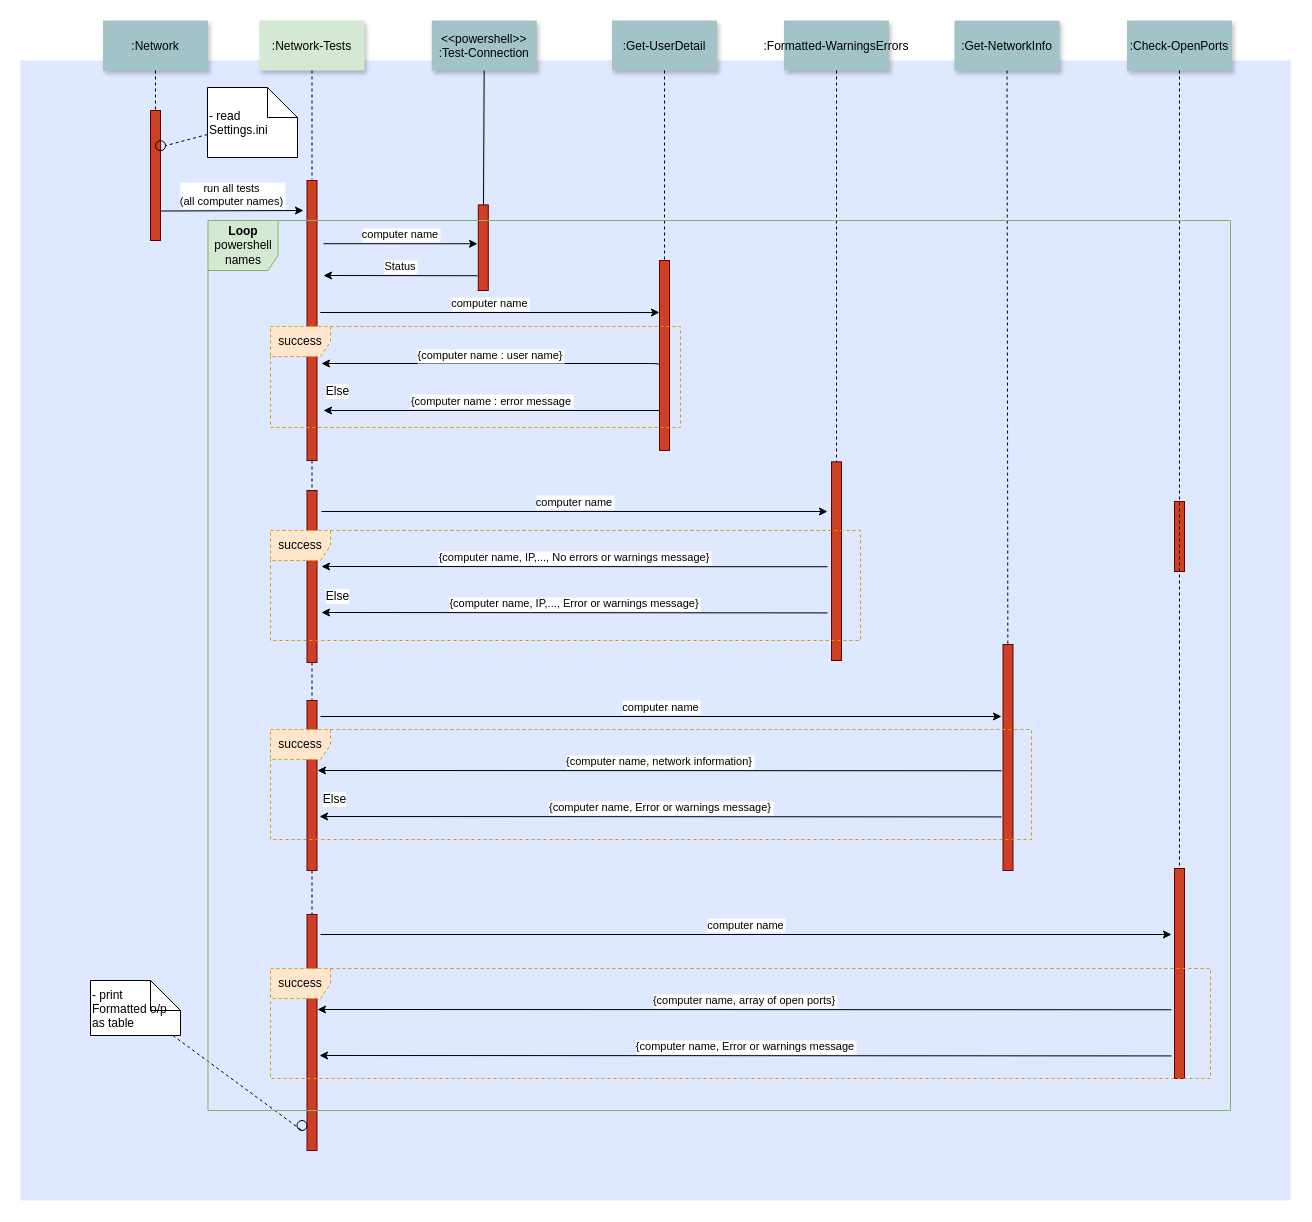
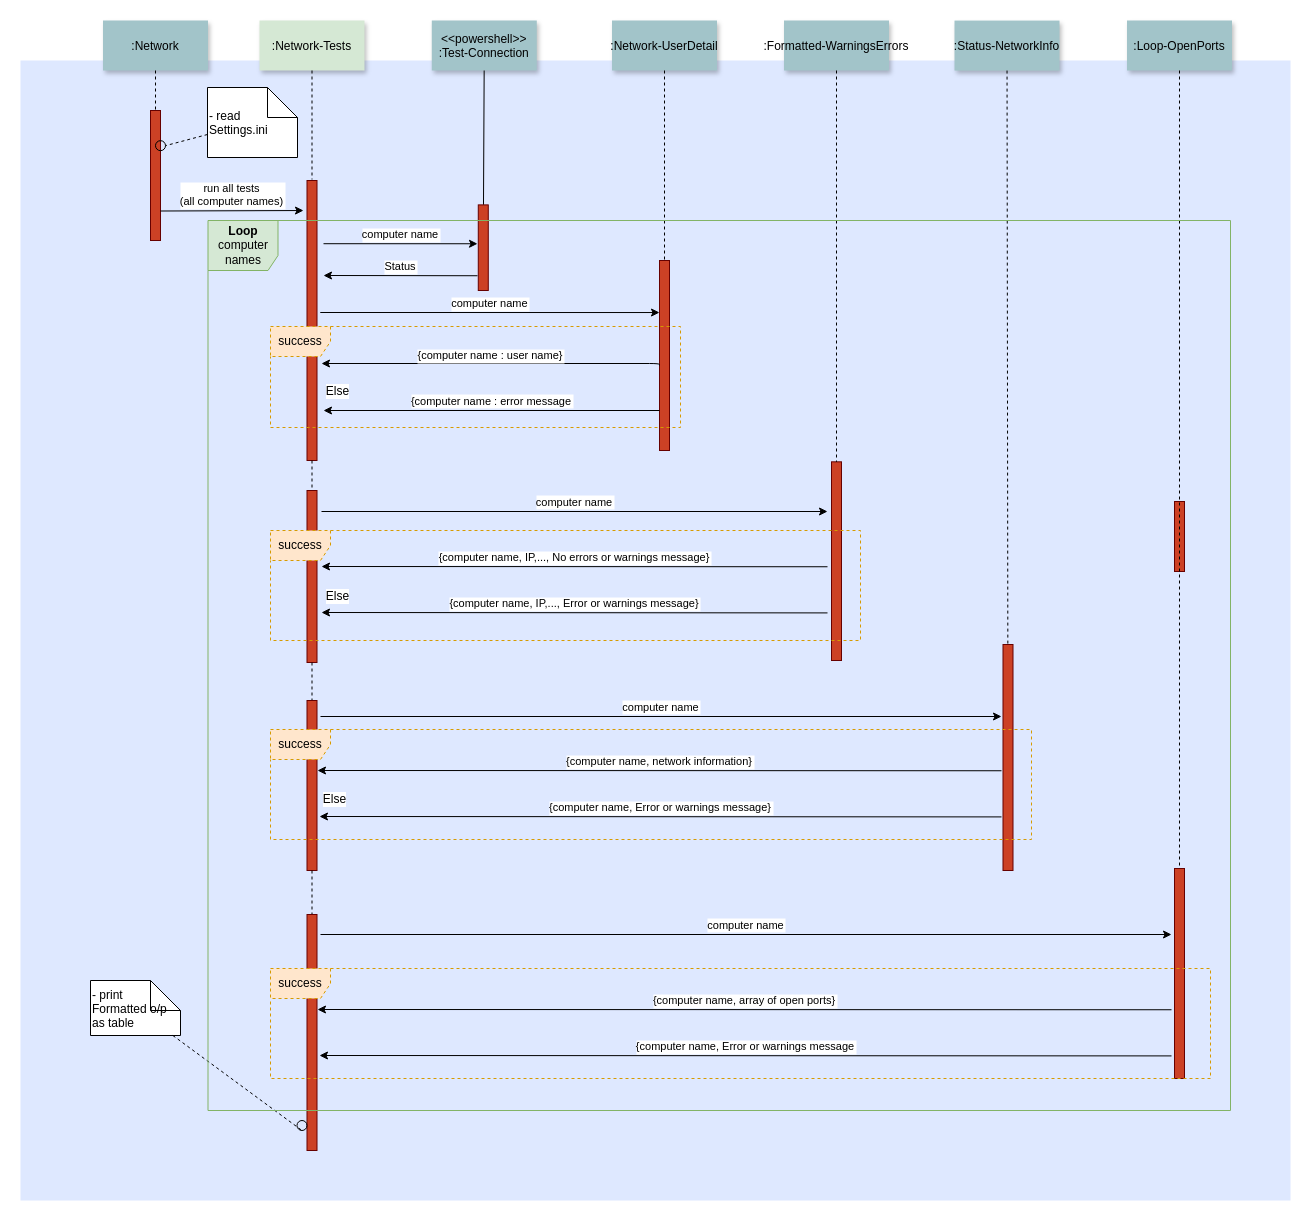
  <mxCell id="0" />
  <mxCell id="1" parent="0" />
  <mxCell id="2" value="" style="fillColor=#DEE8FF;strokeColor=none" parent="1" vertex="1"><mxGeometry x="20" y="60" width="1270" height="1140" as="geometry" /></mxCell>
  <mxCell id="3" value="" style="fillColor=#CC4125;strokeColor=#660000" parent="1" vertex="1"><mxGeometry x="150" y="110" width="10" height="130" as="geometry" /></mxCell>
  <mxCell id="4" value=":Network" style="shadow=1;fillColor=#A2C4C9;strokeColor=none" parent="1" vertex="1"><mxGeometry x="102.5" y="20" width="105" height="50" as="geometry" /></mxCell>
  <mxCell id="5" value=":Network-Tests" style="shadow=1;fillColor=#d5e8d4;strokeColor=none;" parent="1" vertex="1"><mxGeometry x="259" y="20" width="105" height="50" as="geometry" /></mxCell>
  <mxCell id="6" value="" style="edgeStyle=none;endArrow=none;dashed=1;endSize=9;startSize=10;targetPerimeterSpacing=1;" parent="1" source="5" target="28" edge="1"><mxGeometry x="272.335" y="165" width="100" height="100" as="geometry"><mxPoint x="297.259" y="70" as="sourcePoint" /><mxPoint x="297.576" y="125" as="targetPoint" /></mxGeometry></mxCell>
  <mxCell id="7" value="run all tests &#10;(all computer names)" style="edgeStyle=none;verticalLabelPosition=top;verticalAlign=bottom;exitX=1;exitY=0.75;exitDx=0;exitDy=0;entryX=-0.15;entryY=0.338;entryDx=0;entryDy=0;entryPerimeter=0;" parent="1" edge="1"><mxGeometry x="220" y="149" width="100" height="100" as="geometry"><mxPoint x="160" y="210.5" as="sourcePoint" /><mxPoint x="303" y="210.04" as="targetPoint" /></mxGeometry></mxCell>
  <mxCell id="8" value="computer name" style="edgeStyle=none;verticalLabelPosition=top;verticalAlign=bottom;entryX=-0.278;entryY=0.322;entryDx=0;entryDy=0;entryPerimeter=0;" parent="1" edge="1"><mxGeometry x="430.455" y="195.916" width="100" height="100" as="geometry"><mxPoint x="323" y="243.206" as="sourcePoint" /><mxPoint x="477" y="243.254" as="targetPoint" /></mxGeometry></mxCell>
  <mxCell id="9" value="&lt;&lt;powershell&gt;&gt;&#10;:Test-Connection" style="shadow=1;fillColor=#A2C4C9;strokeColor=none" parent="1" vertex="1"><mxGeometry x="431.284" y="20" width="105" height="50" as="geometry" /></mxCell>
  <mxCell id="10" value="" style="edgeStyle=none;endArrow=none" parent="1" source="9" target="11" edge="1"><mxGeometry x="437.043" y="270" width="100" height="100" as="geometry"><mxPoint x="464.543" y="180" as="sourcePoint" /><mxPoint x="464.543" y="200" as="targetPoint" /></mxGeometry></mxCell>
  <mxCell id="11" value="" style="fillColor=#CC4125;strokeColor=#660000;points=[[0,0,0,0,0],[0,0.25,0,0,0],[0,0.5,0,0,0],[0,0.81,0,-1,0],[0,1,0,0,0],[0.2,1,0,0,0],[0.3,0,0,0,0],[0.5,0,0,0,0],[0.5,1,0,0,0],[0.7,1,0,0,0],[0.8,0,0,0,0],[0.9,0.81,0,0,0],[1,0,0,0,0],[1,0.25,0,0,0],[1,0.5,0,0,0],[1,1,0,0,0]];" parent="1" vertex="1"><mxGeometry x="477.78" y="204.39" width="10" height="85.61" as="geometry" /></mxCell>
  <mxCell id="12" value="" style="fillColor=#CC4125;strokeColor=#660000" parent="1" vertex="1"><mxGeometry x="659" y="260" width="10" height="190" as="geometry" /></mxCell>
- <mxCell id="13" value=":Get-UserDetail" style="shadow=1;fillColor=#A2C4C9;strokeColor=none" parent="1" vertex="1"><mxGeometry x="611.5" y="20" width="105" height="50" as="geometry" /></mxCell>
+ <mxCell id="13" value=":Network-UserDetail" style="shadow=1;fillColor=#A2C4C9;strokeColor=none" parent="1" vertex="1"><mxGeometry x="611.5" y="20" width="105" height="50" as="geometry" /></mxCell>
  <mxCell id="14" value="" style="edgeStyle=none;endArrow=none;dashed=1" parent="1" source="13" target="12" edge="1"><mxGeometry x="614.488" y="175.0" width="100" height="100" as="geometry"><mxPoint x="624.653" y="70" as="sourcePoint" /><mxPoint x="624.653" y="220" as="targetPoint" /></mxGeometry></mxCell>
  <mxCell id="15" value=":Formatted-WarningsErrors" style="shadow=1;fillColor=#A2C4C9;strokeColor=none" parent="1" vertex="1"><mxGeometry x="783.5" y="20" width="105" height="50" as="geometry" /></mxCell>
  <mxCell id="16" value="" style="edgeStyle=elbowEdgeStyle;elbow=horizontal;endArrow=none;dashed=1" parent="1" source="4" target="3" edge="1"><mxGeometry x="230.0" y="310" width="100" height="100" as="geometry"><mxPoint x="180" y="370" as="sourcePoint" /><mxPoint x="280" y="270" as="targetPoint" /></mxGeometry></mxCell>
  <mxCell id="17" value="" style="fillColor=#CC4125;strokeColor=#660000" parent="1" vertex="1"><mxGeometry x="831" y="461.33" width="10" height="198.67" as="geometry" /></mxCell>
  <mxCell id="18" value="" style="edgeStyle=none;endArrow=none;dashed=1" parent="1" source="15" target="17" edge="1"><mxGeometry x="956.571" y="205" width="100" height="100" as="geometry"><mxPoint x="981.736" y="110" as="sourcePoint" /><mxPoint x="981.736" y="289.394" as="targetPoint" /></mxGeometry></mxCell>
- <mxCell id="19" value=":Get-NetworkInfo" style="shadow=1;fillColor=#A2C4C9;strokeColor=none" parent="1" vertex="1"><mxGeometry x="954" y="20.083" width="105" height="50" as="geometry" /></mxCell>
+ <mxCell id="19" value=":Status-NetworkInfo" style="shadow=1;fillColor=#A2C4C9;strokeColor=none" parent="1" vertex="1"><mxGeometry x="954" y="20.083" width="105" height="50" as="geometry" /></mxCell>
  <mxCell id="20" value="" style="edgeStyle=none;endArrow=none;dashed=1" parent="1" source="19" target="21" edge="1"><mxGeometry x="1204.071" y="380.087" width="100" height="100" as="geometry"><mxPoint x="1229.236" y="285.087" as="sourcePoint" /><mxPoint x="1300" y="405.087" as="targetPoint" /></mxGeometry></mxCell>
  <mxCell id="21" value="" style="fillColor=#CC4125;strokeColor=#660000" parent="1" vertex="1"><mxGeometry x="1002.5" y="644" width="10" height="226" as="geometry" /></mxCell>
  <mxCell id="22" value="" style="fillColor=#CC4125;strokeColor=#660000" parent="1" vertex="1"><mxGeometry x="1174" y="501" width="10" height="70" as="geometry" /></mxCell>
- <mxCell id="23" value=":Check-OpenPorts" style="shadow=1;fillColor=#A2C4C9;strokeColor=none" parent="1" vertex="1"><mxGeometry x="1126.5" y="20" width="105" height="50" as="geometry" /></mxCell>
+ <mxCell id="23" value=":Loop-OpenPorts" style="shadow=1;fillColor=#A2C4C9;strokeColor=none" parent="1" vertex="1"><mxGeometry x="1126.5" y="20" width="105" height="50" as="geometry" /></mxCell>
  <mxCell id="24" value="" style="edgeStyle=none;endArrow=none;dashed=1;entryX=0.5;entryY=0;entryDx=0;entryDy=0;" parent="1" source="23" target="41" edge="1"><mxGeometry x="1174.071" y="210" width="100" height="100" as="geometry"><mxPoint x="1172.5" y="75" as="sourcePoint" /><mxPoint x="1172.5" y="405" as="targetPoint" /></mxGeometry></mxCell>
  <mxCell id="25" value=" - read&#10;Settings.ini" style="shape=note;align=left" parent="1" vertex="1"><mxGeometry x="207" y="87" width="90" height="70" as="geometry" /></mxCell>
  <mxCell id="26" value="" style="edgeStyle=none;endArrow=none;dashed=1;entryX=1;entryY=0.5;entryDx=0;entryDy=0;" parent="1" source="25" target="27" edge="1"><mxGeometry x="1040" y="190" width="100" height="100" as="geometry"><mxPoint x="789.973" y="259.145" as="sourcePoint" /><mxPoint x="771.212" y="276.044" as="targetPoint" /></mxGeometry></mxCell>
  <mxCell id="27" value="" style="ellipse;fillColor=none" parent="1" vertex="1"><mxGeometry x="155" y="140.174" width="10.0" height="10" as="geometry" /></mxCell>
  <mxCell id="28" value="" style="fillColor=#CC4125;strokeColor=#660000" parent="1" vertex="1"><mxGeometry x="306.5" y="180" width="10" height="280" as="geometry" /></mxCell>
  <mxCell id="29" value="" style="edgeStyle=none;endArrow=none;dashed=1;endSize=9;startSize=10;targetPerimeterSpacing=1;entryX=0.5;entryY=0;entryDx=0;entryDy=0;entryPerimeter=0;exitX=0.5;exitY=1;exitDx=0;exitDy=0;" parent="1" source="28" target="30" edge="1"><mxGeometry x="244.745" y="577" width="100" height="100" as="geometry"><mxPoint x="312" y="482" as="sourcePoint" /><mxPoint x="311" y="520" as="targetPoint" /></mxGeometry></mxCell>
  <mxCell id="30" value="" style="fillColor=#CC4125;strokeColor=#660000;points=[[0,0,0,0,0],[0,0.25,0,0,0],[0,0.5,0,0,0],[0,0.81,0,-1,0],[0,1,0,0,0],[0.2,1,0,0,0],[0.3,0,0,0,0],[0.5,0,0,0,0],[0.5,1,0,0,0],[0.7,1,0,0,0],[0.8,0,0,0,0],[0.9,0.81,0,0,0],[1,0,0,0,0],[1,0.25,0,0,0],[1,0.5,0,0,0],[1,1,0,0,0]];" parent="1" vertex="1"><mxGeometry x="306.5" y="490" width="10" height="172" as="geometry" /></mxCell>
  <mxCell id="31" value="success" style="shape=umlFrame;whiteSpace=wrap;html=1;dashed=1;fillColor=#ffe6cc;strokeColor=#d79b00;" parent="1" vertex="1"><mxGeometry x="270" y="530" width="590" height="110" as="geometry" /></mxCell>
  <mxCell id="32" value="computer name" style="edgeStyle=elbowEdgeStyle;elbow=vertical;verticalLabelPosition=top;verticalAlign=bottom" parent="1" edge="1"><mxGeometry x="461.5" y="338.97" width="100" height="100" as="geometry"><mxPoint x="321" y="510.999" as="sourcePoint" /><mxPoint x="827" y="510.999" as="targetPoint" /><Array as="points" /></mxGeometry></mxCell>
  <mxCell id="33" value="{computer name, IP,..., No errors or warnings message}" style="edgeStyle=elbowEdgeStyle;elbow=vertical;verticalLabelPosition=bottom;verticalAlign=bottom;" parent="1" edge="1"><mxGeometry x="714.5" y="395.76" width="100" height="100" as="geometry"><mxPoint x="827" y="566.26" as="sourcePoint" /><mxPoint x="321" y="566.26" as="targetPoint" /><Array as="points" /></mxGeometry></mxCell>
  <mxCell id="34" value="{computer name, IP,..., Error or warnings message}" style="edgeStyle=elbowEdgeStyle;elbow=vertical;verticalLabelPosition=bottom;verticalAlign=bottom;" parent="1" edge="1"><mxGeometry x="712" y="441.91" width="100" height="100" as="geometry"><mxPoint x="827" y="612.41" as="sourcePoint" /><mxPoint x="321" y="612.41" as="targetPoint" /><Array as="points" /></mxGeometry></mxCell>
  <mxCell id="35" value="Status" style="edgeStyle=elbowEdgeStyle;elbow=vertical;verticalLabelPosition=top;verticalAlign=bottom" parent="1" edge="1"><mxGeometry x="434.5" y="103.21" width="100" height="100" as="geometry"><mxPoint x="477" y="275.239" as="sourcePoint" /><mxPoint x="323" y="275" as="targetPoint" /><Array as="points" /></mxGeometry></mxCell>
  <mxCell id="36" value="computer name" style="edgeStyle=none;verticalLabelPosition=top;verticalAlign=bottom;entryX=-0.278;entryY=0.322;entryDx=0;entryDy=0;entryPerimeter=0;" parent="1" edge="1"><mxGeometry x="427.235" y="264.706" width="100" height="100" as="geometry"><mxPoint x="319.78" y="311.996" as="sourcePoint" /><mxPoint x="659" y="312.044" as="targetPoint" /></mxGeometry></mxCell>
  <mxCell id="37" value="{computer name : user name}" style="edgeStyle=elbowEdgeStyle;elbow=vertical;verticalLabelPosition=bottom;verticalAlign=bottom;" parent="1" edge="1"><mxGeometry x="568" y="317" width="100" height="100" as="geometry"><mxPoint x="659" y="365" as="sourcePoint" /><mxPoint x="321" y="363" as="targetPoint" /><Array as="points"><mxPoint x="560" y="363" /></Array></mxGeometry></mxCell>
  <mxCell id="38" value="{computer name : error message" style="edgeStyle=elbowEdgeStyle;elbow=vertical;verticalLabelPosition=bottom;verticalAlign=bottom;" parent="1" edge="1"><mxGeometry x="560" y="382" width="100" height="100" as="geometry"><mxPoint x="659" y="410" as="sourcePoint" /><mxPoint x="323" y="409.588" as="targetPoint" /><Array as="points" /></mxGeometry></mxCell>
  <mxCell id="39" value="Else" style="text;strokeColor=none;fillColor=none;html=1;fontSize=12;fontStyle=0;verticalAlign=middle;align=center;labelBackgroundColor=default;" parent="1" vertex="1"><mxGeometry x="306.5" y="381" width="60" height="20" as="geometry" /></mxCell>
  <mxCell id="40" value="success" style="shape=umlFrame;whiteSpace=wrap;html=1;dashed=1;fillColor=#ffe6cc;strokeColor=#d79b00;" parent="1" vertex="1"><mxGeometry x="270" y="326" width="410" height="101" as="geometry" /></mxCell>
  <mxCell id="41" value="" style="fillColor=#CC4125;strokeColor=#660000" parent="1" vertex="1"><mxGeometry x="1174" y="868" width="10" height="210" as="geometry" /></mxCell>
  <mxCell id="42" value="" style="edgeStyle=none;endArrow=none;dashed=1;endSize=9;startSize=10;targetPerimeterSpacing=1;entryX=0.5;entryY=0;entryDx=0;entryDy=0;entryPerimeter=0;exitX=0.5;exitY=1;exitDx=0;exitDy=0;exitPerimeter=0;" parent="1" source="30" target="43" edge="1"><mxGeometry x="244.745" y="787" width="100" height="100" as="geometry"><mxPoint x="311.5" y="670" as="sourcePoint" /><mxPoint x="311" y="730" as="targetPoint" /></mxGeometry></mxCell>
  <mxCell id="43" value="" style="fillColor=#CC4125;strokeColor=#660000;points=[[0,0,0,0,0],[0,0.25,0,0,0],[0,0.5,0,0,0],[0,0.81,0,-1,0],[0,1,0,0,0],[0.2,1,0,0,0],[0.3,0,0,0,0],[0.5,0,0,0,0],[0.5,1,0,0,0],[0.7,1,0,0,0],[0.8,0,0,0,0],[0.9,0.81,0,0,0],[1,0,0,0,0],[1,0.25,0,0,0],[1,0.5,0,0,0],[1,1,0,0,0]];" parent="1" vertex="1"><mxGeometry x="306.5" y="700" width="10" height="170" as="geometry" /></mxCell>
  <mxCell id="44" value="computer name" style="edgeStyle=elbowEdgeStyle;elbow=vertical;verticalLabelPosition=top;verticalAlign=bottom" parent="1" edge="1"><mxGeometry x="460.5" y="543.97" width="100" height="100" as="geometry"><mxPoint x="320" y="715.999" as="sourcePoint" /><mxPoint x="1001" y="715.999" as="targetPoint" /><Array as="points" /></mxGeometry></mxCell>
  <mxCell id="45" value="success" style="shape=umlFrame;whiteSpace=wrap;html=1;dashed=1;fillColor=#ffe6cc;strokeColor=#d79b00;" parent="1" vertex="1"><mxGeometry x="270" y="729" width="761" height="110" as="geometry" /></mxCell>
  <mxCell id="46" value="{computer name, Error or warnings message}" style="edgeStyle=elbowEdgeStyle;elbow=vertical;verticalLabelPosition=bottom;verticalAlign=bottom;" parent="1" edge="1"><mxGeometry x="701" y="645.91" width="100" height="100" as="geometry"><mxPoint x="1001" y="816.41" as="sourcePoint" /><mxPoint x="319" y="816.41" as="targetPoint" /><Array as="points" /></mxGeometry></mxCell>
  <mxCell id="47" value="Else" style="text;strokeColor=none;fillColor=none;html=1;fontSize=12;fontStyle=0;verticalAlign=middle;align=center;labelBackgroundColor=default;" parent="1" vertex="1"><mxGeometry x="304" y="789" width="60" height="20" as="geometry" /></mxCell>
  <mxCell id="48" value="Else" style="text;strokeColor=none;fillColor=none;html=1;fontSize=12;fontStyle=0;verticalAlign=middle;align=center;labelBackgroundColor=default;" parent="1" vertex="1"><mxGeometry x="306.5" y="586" width="60" height="20" as="geometry" /></mxCell>
  <mxCell id="49" value="" style="edgeStyle=none;endArrow=none;dashed=1;endSize=9;startSize=10;targetPerimeterSpacing=1;entryX=0.5;entryY=0;entryDx=0;entryDy=0;entryPerimeter=0;exitX=0.5;exitY=1;exitDx=0;exitDy=0;exitPerimeter=0;" parent="1" source="43" target="50" edge="1"><mxGeometry x="244.745" y="1025" width="100" height="100" as="geometry"><mxPoint x="311.5" y="900" as="sourcePoint" /><mxPoint x="311" y="968" as="targetPoint" /></mxGeometry></mxCell>
  <mxCell id="50" value="" style="fillColor=#CC4125;strokeColor=#660000;points=[[0,0,0,0,0],[0,0.25,0,0,0],[0,0.5,0,0,0],[0,0.81,0,-1,0],[0,1,0,0,0],[0.2,1,0,0,0],[0.3,0,0,0,0],[0.5,0,0,0,0],[0.5,1,0,0,0],[0.7,1,0,0,0],[0.8,0,0,0,0],[0.9,0.81,0,0,0],[1,0,0,0,0],[1,0.25,0,0,0],[1,0.5,0,0,0],[1,1,0,0,0]];" parent="1" vertex="1"><mxGeometry x="306.5" y="914" width="10" height="236" as="geometry" /></mxCell>
  <mxCell id="51" value="computer name" style="edgeStyle=elbowEdgeStyle;elbow=vertical;verticalLabelPosition=top;verticalAlign=bottom" parent="1" edge="1"><mxGeometry x="460.5" y="761.97" width="100" height="100" as="geometry"><mxPoint x="320" y="933.999" as="sourcePoint" /><mxPoint x="1171" y="933.999" as="targetPoint" /><Array as="points" /></mxGeometry></mxCell>
  <mxCell id="52" value="success" style="shape=umlFrame;whiteSpace=wrap;html=1;dashed=1;fillColor=#ffe6cc;strokeColor=#d79b00;" parent="1" vertex="1"><mxGeometry x="270" y="968" width="940" height="110" as="geometry" /></mxCell>
  <mxCell id="53" value="{computer name, array of open ports}" style="edgeStyle=elbowEdgeStyle;elbow=vertical;verticalLabelPosition=bottom;verticalAlign=bottom;" parent="1" edge="1"><mxGeometry x="703.5" y="838.76" width="100" height="100" as="geometry"><mxPoint x="1171" y="1009.26" as="sourcePoint" /><mxPoint x="317" y="1009.26" as="targetPoint" /><Array as="points" /></mxGeometry></mxCell>
  <mxCell id="54" value="{computer name, Error or warnings message" style="edgeStyle=elbowEdgeStyle;elbow=vertical;verticalLabelPosition=bottom;verticalAlign=bottom;" parent="1" edge="1"><mxGeometry x="701" y="884.91" width="100" height="100" as="geometry"><mxPoint x="1171" y="1055.41" as="sourcePoint" /><mxPoint x="319" y="1055.41" as="targetPoint" /><Array as="points" /></mxGeometry></mxCell>
  <mxCell id="55" value=" - print&#10;Formatted o/p&#10;as table" style="shape=note;align=left" parent="1" vertex="1"><mxGeometry x="90" y="980" width="90" height="55" as="geometry" /></mxCell>
  <mxCell id="56" value="" style="edgeStyle=none;endArrow=none;dashed=1;entryX=0.5;entryY=1;entryDx=0;entryDy=0;" parent="1" source="55" target="58" edge="1"><mxGeometry x="885" y="1020" width="100" height="100" as="geometry"><mxPoint x="634.973" y="1089.145" as="sourcePoint" /><mxPoint x="10" y="975.174" as="targetPoint" /></mxGeometry></mxCell>
- <mxCell id="57" value="&lt;b&gt;Loop &lt;/b&gt;powershell names" style="shape=umlFrame;whiteSpace=wrap;html=1;width=70;height=50;fillColor=#d5e8d4;strokeColor=#82b366;" parent="1" vertex="1"><mxGeometry x="207.5" y="220" width="1022.5" height="890" as="geometry" /></mxCell>
+ <mxCell id="57" value="&lt;b&gt;Loop &lt;/b&gt;computer names" style="shape=umlFrame;whiteSpace=wrap;html=1;width=70;height=50;fillColor=#d5e8d4;strokeColor=#82b366;" parent="1" vertex="1"><mxGeometry x="207.5" y="220" width="1022.5" height="890" as="geometry" /></mxCell>
  <mxCell id="58" value="" style="ellipse;fillColor=none" parent="1" vertex="1"><mxGeometry x="296.5" y="1120.004" width="10.0" height="10" as="geometry" /></mxCell>
  <mxCell id="59" value="{computer name, network information}" style="edgeStyle=elbowEdgeStyle;elbow=vertical;verticalLabelPosition=bottom;verticalAlign=bottom;" parent="1" edge="1"><mxGeometry x="703.5" y="599.76" width="100" height="100" as="geometry"><mxPoint x="1001" y="770.26" as="sourcePoint" /><mxPoint x="317" y="770.26" as="targetPoint" /><Array as="points" /></mxGeometry></mxCell>
